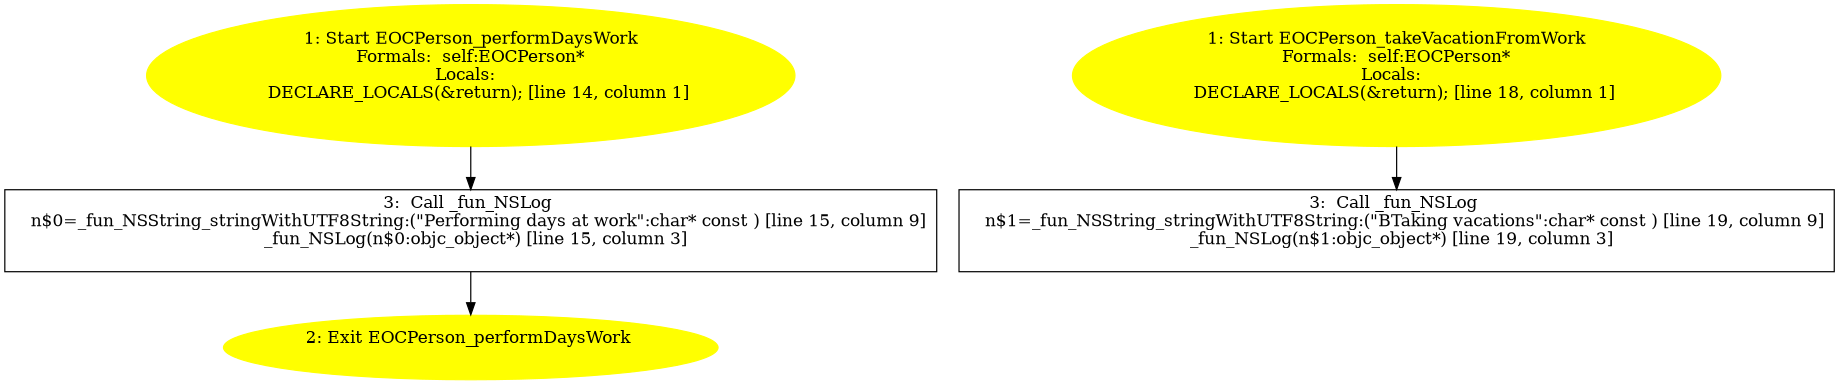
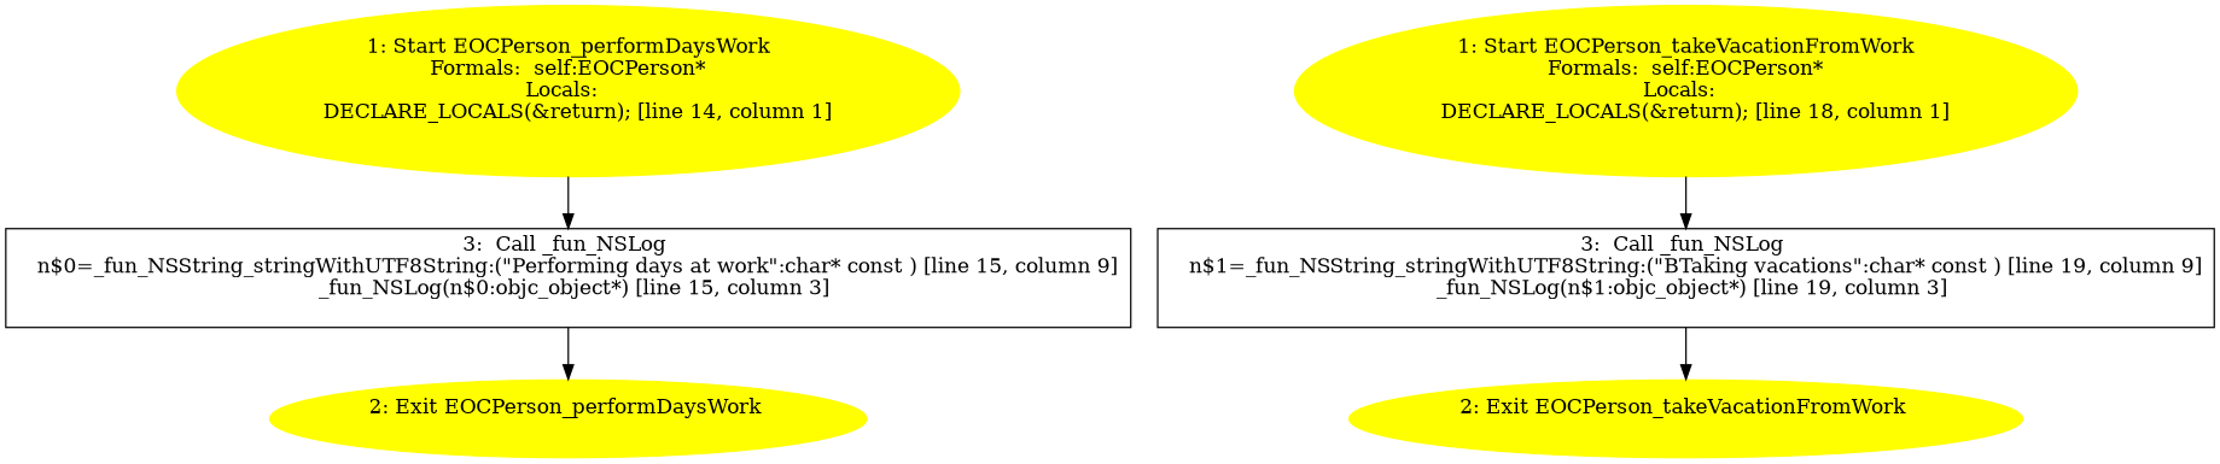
  digraph {
    node [color=yellow style=filled]
    n1 [label="1: Start EOCPerson_performDaysWork\nFormals:  self:EOCPerson*\nLocals:  \n   DECLARE_LOCALS(&return); [line 14, column 1]\n "]
    n2 [label="3:  Call _fun_NSLog \n   n$0=_fun_NSString_stringWithUTF8String:(\"Performing days at work\":char* const ) [line 15, column 9]\n  _fun_NSLog(n$0:objc_object*) [line 15, column 3]\n " shape=box color="" style=""]
    n3 [label="2: Exit EOCPerson_performDaysWork \n  "]
    n4 [label="1: Start EOCPerson_takeVacationFromWork\nFormals:  self:EOCPerson*\nLocals:  \n   DECLARE_LOCALS(&return); [line 18, column 1]\n "]
    n5 [label="3:  Call _fun_NSLog \n   n$1=_fun_NSString_stringWithUTF8String:(\"BTaking vacations\":char* const ) [line 19, column 9]\n  _fun_NSLog(n$1:objc_object*) [line 19, column 3]\n " shape=box color="" style=""]
+   n6 [label="2: Exit EOCPerson_takeVacationFromWork \n  "]
    n1 -> n2
    n2 -> n3
    n4 -> n5
+   n5 -> n6
  }
